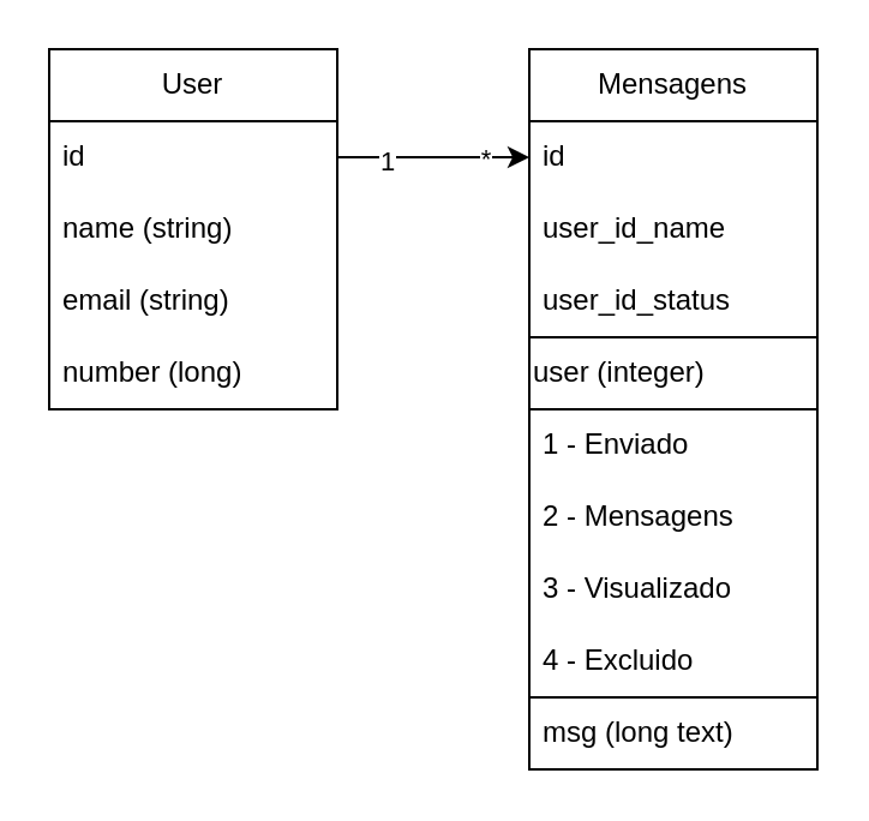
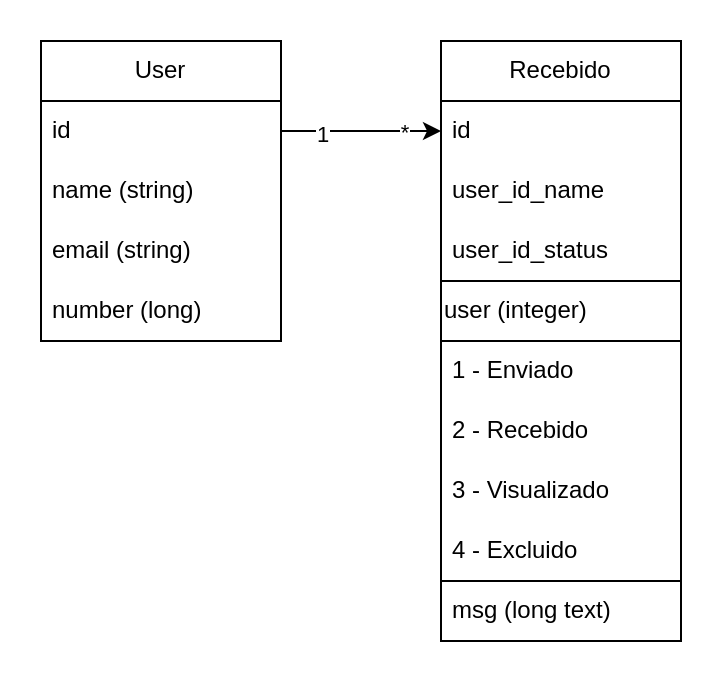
  <mxCell id="0" />
  <mxCell id="1" parent="0" />
  <mxCell id="2" value="User" style="swimlane;fontStyle=0;childLayout=stackLayout;horizontal=1;startSize=30;horizontalStack=0;resizeParent=1;resizeParentMax=0;resizeLast=0;collapsible=1;marginBottom=0;whiteSpace=wrap;html=1;" vertex="1" parent="1"><mxGeometry x="20" y="20" width="120" height="150" as="geometry" /></mxCell>
  <mxCell id="3" value="id" style="text;strokeColor=none;fillColor=none;align=left;verticalAlign=middle;spacingLeft=4;spacingRight=4;overflow=hidden;points=[[0,0.5],[1,0.5]];portConstraint=eastwest;rotatable=0;whiteSpace=wrap;html=1;" vertex="1" parent="2"><mxGeometry y="30" width="120" height="30" as="geometry" /></mxCell>
  <mxCell id="4" value="name (string)" style="text;strokeColor=none;fillColor=none;align=left;verticalAlign=middle;spacingLeft=4;spacingRight=4;overflow=hidden;points=[[0,0.5],[1,0.5]];portConstraint=eastwest;rotatable=0;whiteSpace=wrap;html=1;" vertex="1" parent="2"><mxGeometry y="60" width="120" height="30" as="geometry" /></mxCell>
  <mxCell id="5" value="email (string)" style="text;strokeColor=none;fillColor=none;align=left;verticalAlign=middle;spacingLeft=4;spacingRight=4;overflow=hidden;points=[[0,0.5],[1,0.5]];portConstraint=eastwest;rotatable=0;whiteSpace=wrap;html=1;" vertex="1" parent="2"><mxGeometry y="90" width="120" height="30" as="geometry" /></mxCell>
  <mxCell id="6" value="number (long)" style="text;strokeColor=none;fillColor=none;align=left;verticalAlign=middle;spacingLeft=4;spacingRight=4;overflow=hidden;points=[[0,0.5],[1,0.5]];portConstraint=eastwest;rotatable=0;whiteSpace=wrap;html=1;" vertex="1" parent="2"><mxGeometry y="120" width="120" height="30" as="geometry" /></mxCell>
- <mxCell id="7" value="Mensagens" style="swimlane;fontStyle=0;childLayout=stackLayout;horizontal=1;startSize=30;horizontalStack=0;resizeParent=1;resizeParentMax=0;resizeLast=0;collapsible=1;marginBottom=0;whiteSpace=wrap;html=1;" vertex="1" parent="1"><mxGeometry x="220" y="20" width="120" height="300" as="geometry" /></mxCell>
+ <mxCell id="7" value="Recebido" style="swimlane;fontStyle=0;childLayout=stackLayout;horizontal=1;startSize=30;horizontalStack=0;resizeParent=1;resizeParentMax=0;resizeLast=0;collapsible=1;marginBottom=0;whiteSpace=wrap;html=1;" vertex="1" parent="1"><mxGeometry x="220" y="20" width="120" height="300" as="geometry" /></mxCell>
  <mxCell id="8" value="id" style="text;strokeColor=none;fillColor=none;align=left;verticalAlign=middle;spacingLeft=4;spacingRight=4;overflow=hidden;points=[[0,0.5],[1,0.5]];portConstraint=eastwest;rotatable=0;whiteSpace=wrap;html=1;" vertex="1" parent="7"><mxGeometry y="30" width="120" height="30" as="geometry" /></mxCell>
  <mxCell id="9" value="user_id_name" style="text;strokeColor=none;fillColor=none;align=left;verticalAlign=middle;spacingLeft=4;spacingRight=4;overflow=hidden;points=[[0,0.5],[1,0.5]];portConstraint=eastwest;rotatable=0;whiteSpace=wrap;html=1;" vertex="1" parent="7"><mxGeometry y="60" width="120" height="30" as="geometry" /></mxCell>
  <mxCell id="10" value="user_id_status" style="text;strokeColor=none;fillColor=none;align=left;verticalAlign=middle;spacingLeft=4;spacingRight=4;overflow=hidden;points=[[0,0.5],[1,0.5]];portConstraint=eastwest;rotatable=0;whiteSpace=wrap;html=1;" vertex="1" parent="7"><mxGeometry y="90" width="120" height="30" as="geometry" /></mxCell>
  <mxCell id="11" value="user (integer)" style="swimlane;fontStyle=0;childLayout=stackLayout;horizontal=1;startSize=30;horizontalStack=0;resizeParent=1;resizeParentMax=0;resizeLast=0;collapsible=1;marginBottom=0;whiteSpace=wrap;html=1;align=left;" vertex="1" parent="7"><mxGeometry y="120" width="120" height="150" as="geometry"><mxRectangle y="120" width="120" height="30" as="alternateBounds" /></mxGeometry></mxCell>
  <mxCell id="12" value="1 - Enviado" style="text;strokeColor=none;fillColor=none;align=left;verticalAlign=middle;spacingLeft=4;spacingRight=4;overflow=hidden;points=[[0,0.5],[1,0.5]];portConstraint=eastwest;rotatable=0;whiteSpace=wrap;html=1;" vertex="1" parent="11"><mxGeometry y="30" width="120" height="30" as="geometry" /></mxCell>
- <mxCell id="13" value="2 - Mensagens" style="text;strokeColor=none;fillColor=none;align=left;verticalAlign=middle;spacingLeft=4;spacingRight=4;overflow=hidden;points=[[0,0.5],[1,0.5]];portConstraint=eastwest;rotatable=0;whiteSpace=wrap;html=1;" vertex="1" parent="11"><mxGeometry y="60" width="120" height="30" as="geometry" /></mxCell>
+ <mxCell id="13" value="2 - Recebido" style="text;strokeColor=none;fillColor=none;align=left;verticalAlign=middle;spacingLeft=4;spacingRight=4;overflow=hidden;points=[[0,0.5],[1,0.5]];portConstraint=eastwest;rotatable=0;whiteSpace=wrap;html=1;" vertex="1" parent="11"><mxGeometry y="60" width="120" height="30" as="geometry" /></mxCell>
  <mxCell id="14" value="3 - Visualizado" style="text;strokeColor=none;fillColor=none;align=left;verticalAlign=middle;spacingLeft=4;spacingRight=4;overflow=hidden;points=[[0,0.5],[1,0.5]];portConstraint=eastwest;rotatable=0;whiteSpace=wrap;html=1;" vertex="1" parent="11"><mxGeometry y="90" width="120" height="30" as="geometry" /></mxCell>
  <mxCell id="15" value="4 - Excluido" style="text;strokeColor=none;fillColor=none;align=left;verticalAlign=middle;spacingLeft=4;spacingRight=4;overflow=hidden;points=[[0,0.5],[1,0.5]];portConstraint=eastwest;rotatable=0;whiteSpace=wrap;html=1;" vertex="1" parent="11"><mxGeometry y="120" width="120" height="30" as="geometry" /></mxCell>
  <mxCell id="16" value="msg (long text)" style="text;strokeColor=none;fillColor=none;align=left;verticalAlign=middle;spacingLeft=4;spacingRight=4;overflow=hidden;points=[[0,0.5],[1,0.5]];portConstraint=eastwest;rotatable=0;whiteSpace=wrap;html=1;" vertex="1" parent="7"><mxGeometry y="270" width="120" height="30" as="geometry" /></mxCell>
  <mxCell id="17" style="edgeStyle=orthogonalEdgeStyle;rounded=0;orthogonalLoop=1;jettySize=auto;html=1;entryX=0;entryY=0.5;entryDx=0;entryDy=0;" edge="1" parent="1" source="3" target="8"><mxGeometry relative="1" as="geometry" /></mxCell>
  <mxCell id="18" value="1" style="edgeLabel;html=1;align=center;verticalAlign=middle;resizable=0;points=[];" vertex="1" connectable="0" parent="17"><mxGeometry x="-0.505" y="-1" relative="1" as="geometry"><mxPoint as="offset" /></mxGeometry></mxCell>
  <mxCell id="19" value="*" style="edgeLabel;html=1;align=center;verticalAlign=middle;resizable=0;points=[];" vertex="1" connectable="0" parent="17"><mxGeometry x="0.531" relative="1" as="geometry"><mxPoint as="offset" /></mxGeometry></mxCell>
